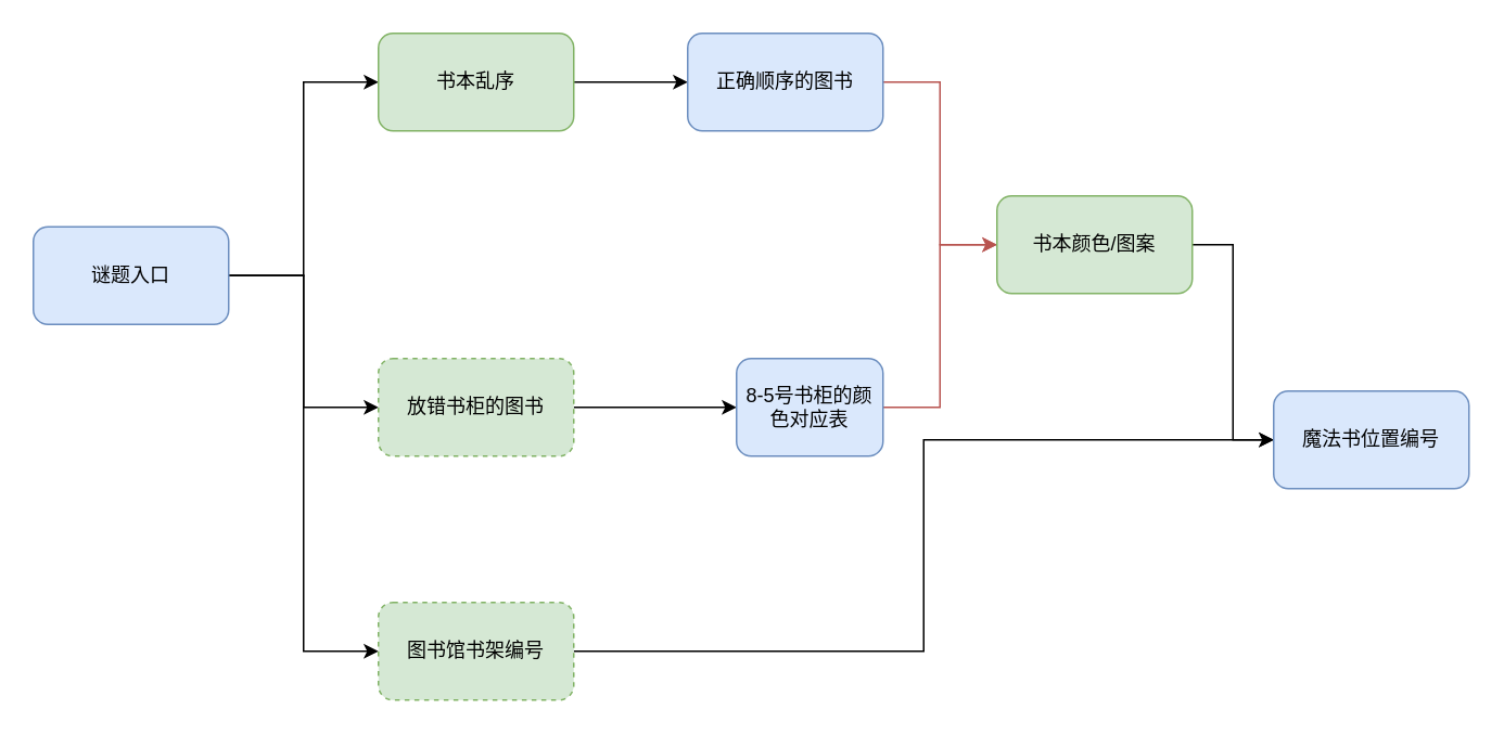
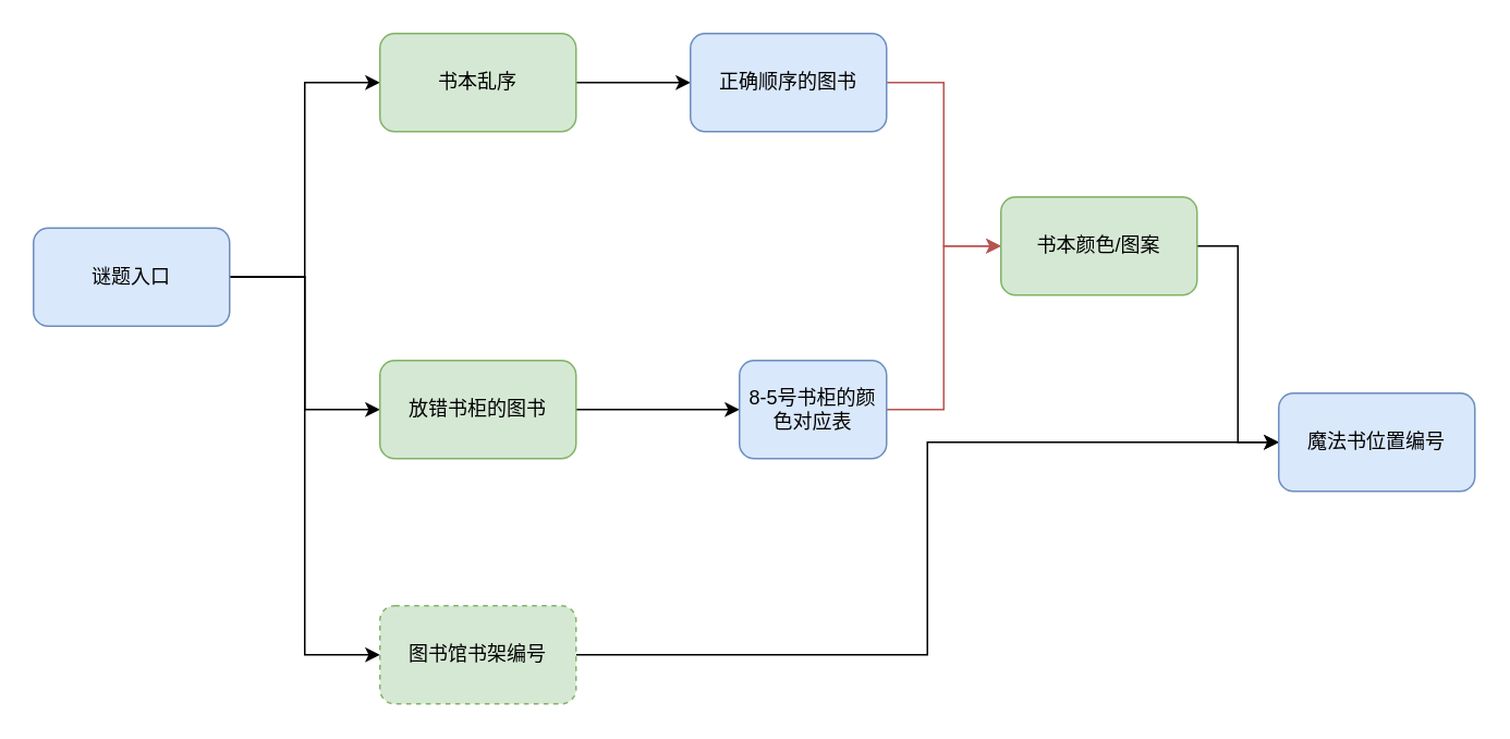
  <mxCell id="0" />
  <mxCell id="1" parent="0" />
  <mxCell id="2" style="edgeStyle=orthogonalEdgeStyle;rounded=0;orthogonalLoop=1;jettySize=auto;html=1;exitX=1;exitY=0.5;exitDx=0;exitDy=0;entryX=0;entryY=0.5;entryDx=0;entryDy=0;fillColor=#f8cecc;strokeColor=#b85450;fontColor=#000000;" parent="1" source="13" target="15" edge="1"><mxGeometry relative="1" as="geometry" /></mxCell>
  <mxCell id="3" style="edgeStyle=orthogonalEdgeStyle;rounded=0;orthogonalLoop=1;jettySize=auto;html=1;exitX=1;exitY=0.5;exitDx=0;exitDy=0;entryX=0;entryY=0.5;entryDx=0;entryDy=0;" parent="1" source="6" target="8" edge="1"><mxGeometry relative="1" as="geometry" /></mxCell>
  <mxCell id="4" style="edgeStyle=orthogonalEdgeStyle;rounded=0;orthogonalLoop=1;jettySize=auto;html=1;exitX=1;exitY=0.5;exitDx=0;exitDy=0;entryX=0;entryY=0.5;entryDx=0;entryDy=0;" parent="1" source="6" target="10" edge="1"><mxGeometry relative="1" as="geometry" /></mxCell>
  <mxCell id="5" style="edgeStyle=orthogonalEdgeStyle;rounded=0;orthogonalLoop=1;jettySize=auto;html=1;exitX=1;exitY=0.5;exitDx=0;exitDy=0;entryX=0;entryY=0.5;entryDx=0;entryDy=0;" parent="1" source="6" target="17" edge="1"><mxGeometry relative="1" as="geometry" /></mxCell>
  <mxCell id="6" value="谜题入口" style="rounded=1;whiteSpace=wrap;html=1;fillColor=#dae8fc;strokeColor=#6c8ebf;" parent="1" vertex="1"><mxGeometry x="20" y="139" width="120" height="60" as="geometry" /></mxCell>
  <mxCell id="7" style="edgeStyle=orthogonalEdgeStyle;rounded=0;orthogonalLoop=1;jettySize=auto;html=1;exitX=1;exitY=0.5;exitDx=0;exitDy=0;" parent="1" source="8" target="13" edge="1"><mxGeometry relative="1" as="geometry"><mxPoint x="512" y="50" as="targetPoint" /></mxGeometry></mxCell>
  <mxCell id="8" value="书本乱序" style="rounded=1;whiteSpace=wrap;html=1;fillColor=#d5e8d4;strokeColor=#82b366;" parent="1" vertex="1"><mxGeometry x="232" y="20" width="120" height="60" as="geometry" /></mxCell>
  <mxCell id="9" style="edgeStyle=orthogonalEdgeStyle;rounded=0;orthogonalLoop=1;jettySize=auto;html=1;exitX=1;exitY=0.5;exitDx=0;exitDy=0;entryX=0;entryY=0.5;entryDx=0;entryDy=0;" parent="1" source="10" target="12" edge="1"><mxGeometry relative="1" as="geometry"><mxPoint x="442" y="250" as="targetPoint" /></mxGeometry></mxCell>
- <mxCell id="10" value="放错书柜的图书" style="rounded=1;whiteSpace=wrap;html=1;fillColor=#d5e8d4;strokeColor=#82b366;dashed=1;" parent="1" vertex="1"><mxGeometry x="232" y="220" width="120" height="60" as="geometry" /></mxCell>
+ <mxCell id="10" value="放错书柜的图书" style="rounded=1;whiteSpace=wrap;html=1;fillColor=#d5e8d4;strokeColor=#82b366;" parent="1" vertex="1"><mxGeometry x="232" y="220" width="120" height="60" as="geometry" /></mxCell>
  <mxCell id="11" style="edgeStyle=orthogonalEdgeStyle;rounded=0;orthogonalLoop=1;jettySize=auto;html=1;exitX=1;exitY=0.5;exitDx=0;exitDy=0;entryX=0;entryY=0.5;entryDx=0;entryDy=0;fillColor=#f8cecc;strokeColor=#b85450;fontColor=default;" parent="1" source="12" target="15" edge="1"><mxGeometry relative="1" as="geometry" /></mxCell>
  <mxCell id="12" value="8-5号书柜的颜色对应表" style="rounded=1;whiteSpace=wrap;html=1;fillColor=#dae8fc;strokeColor=#6c8ebf;" parent="1" vertex="1"><mxGeometry x="452" y="220" width="90" height="60" as="geometry" /></mxCell>
  <mxCell id="13" value="正确顺序的图书" style="rounded=1;whiteSpace=wrap;html=1;fillColor=#dae8fc;strokeColor=#6c8ebf;" parent="1" vertex="1"><mxGeometry x="422" y="20" width="120" height="60" as="geometry" /></mxCell>
  <mxCell id="14" style="edgeStyle=orthogonalEdgeStyle;rounded=0;orthogonalLoop=1;jettySize=auto;html=1;exitX=1;exitY=0.5;exitDx=0;exitDy=0;entryX=0;entryY=0.5;entryDx=0;entryDy=0;" parent="1" source="15" target="18" edge="1"><mxGeometry relative="1" as="geometry" /></mxCell>
  <mxCell id="15" value="书本颜色/图案" style="rounded=1;whiteSpace=wrap;html=1;fillColor=#d5e8d4;strokeColor=#82b366;" parent="1" vertex="1"><mxGeometry x="612" y="120" width="120" height="60" as="geometry" /></mxCell>
  <mxCell id="16" style="edgeStyle=orthogonalEdgeStyle;rounded=0;orthogonalLoop=1;jettySize=auto;html=1;exitX=1;exitY=0.5;exitDx=0;exitDy=0;entryX=0;entryY=0.5;entryDx=0;entryDy=0;" parent="1" source="17" target="18" edge="1"><mxGeometry relative="1" as="geometry"><mxPoint x="632" y="300" as="targetPoint" /></mxGeometry></mxCell>
  <mxCell id="17" value="图书馆书架编号" style="rounded=1;whiteSpace=wrap;html=1;fillColor=#d5e8d4;strokeColor=#82b366;dashed=1;" parent="1" vertex="1"><mxGeometry x="232" y="370" width="120" height="60" as="geometry" /></mxCell>
  <mxCell id="18" value="魔法书位置编号" style="rounded=1;whiteSpace=wrap;html=1;fillColor=#dae8fc;strokeColor=#6c8ebf;" parent="1" vertex="1"><mxGeometry x="782" y="240" width="120" height="60" as="geometry" /></mxCell>
